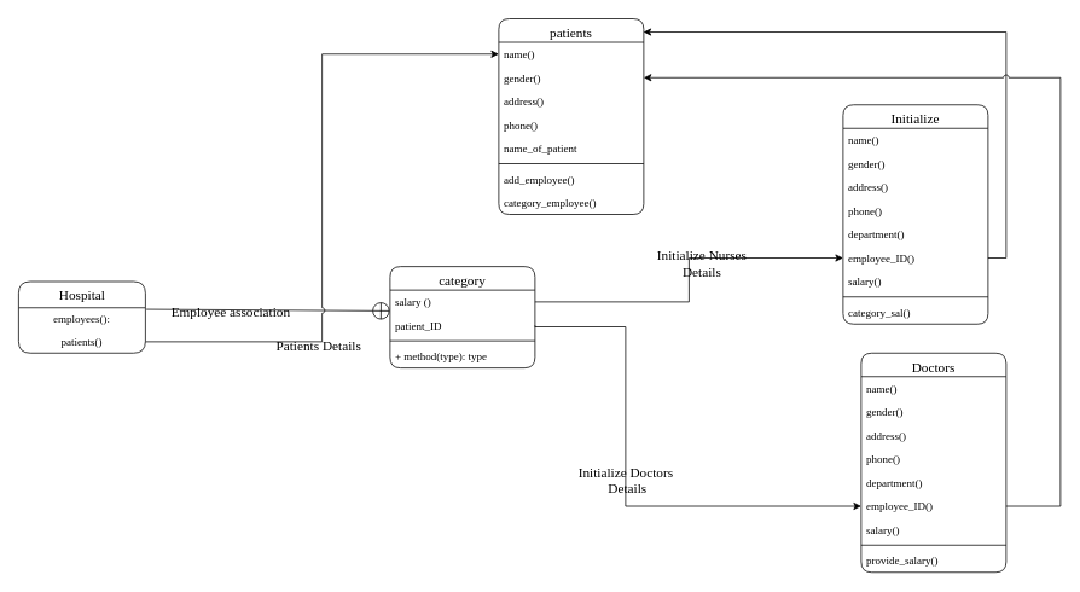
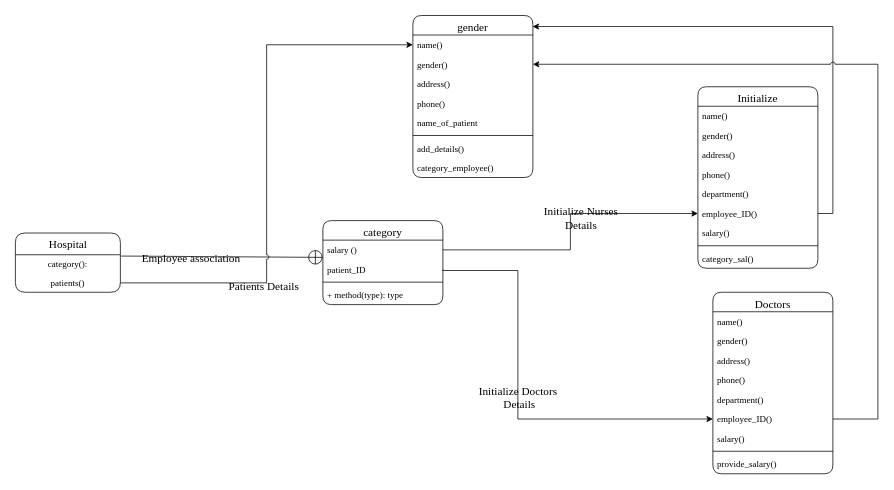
  <mxCell id="0" />
  <mxCell id="1" parent="0" />
  <mxCell id="2" value="Hospital" style="swimlane;fontStyle=0;align=center;verticalAlign=middle;childLayout=stackLayout;horizontal=1;startSize=29;horizontalStack=0;resizeParent=1;resizeParentMax=0;resizeLast=0;collapsible=0;marginBottom=0;html=1;fontSize=15;rounded=1;fontFamily=Times New Roman;labelBackgroundColor=none;" parent="1" vertex="1"><mxGeometry x="20" y="310" width="140" height="79" as="geometry" /></mxCell>
- <mxCell id="3" value="employees():" style="text;html=1;strokeColor=none;fillColor=none;align=center;verticalAlign=middle;spacingLeft=4;spacingRight=4;overflow=hidden;rotatable=0;points=[[0,0.5],[1,0.5]];portConstraint=eastwest;shadow=0;rounded=1;fontFamily=Times New Roman;labelBackgroundColor=none;fontStyle=0" parent="2" vertex="1"><mxGeometry y="29" width="140" height="25" as="geometry" /></mxCell>
+ <mxCell id="3" value="category():" style="text;html=1;strokeColor=none;fillColor=none;align=center;verticalAlign=middle;spacingLeft=4;spacingRight=4;overflow=hidden;rotatable=0;points=[[0,0.5],[1,0.5]];portConstraint=eastwest;shadow=0;rounded=1;fontFamily=Times New Roman;labelBackgroundColor=none;fontStyle=0" parent="2" vertex="1"><mxGeometry y="29" width="140" height="25" as="geometry" /></mxCell>
  <mxCell id="4" value="patients()" style="text;html=1;strokeColor=none;fillColor=none;align=center;verticalAlign=middle;spacingLeft=4;spacingRight=4;overflow=hidden;rotatable=0;points=[[0,0.5],[1,0.5]];portConstraint=eastwest;shadow=0;rounded=1;fontFamily=Times New Roman;labelBackgroundColor=none;fontStyle=0" parent="2" vertex="1"><mxGeometry y="54" width="140" height="25" as="geometry" /></mxCell>
  <mxCell id="5" value="category" style="swimlane;fontStyle=0;align=center;verticalAlign=top;childLayout=stackLayout;horizontal=1;startSize=26;horizontalStack=0;resizeParent=1;resizeParentMax=0;resizeLast=0;collapsible=1;marginBottom=0;fontSize=15;swimlaneLine=1;rounded=1;fontFamily=Times New Roman;labelBackgroundColor=none;" parent="1" vertex="1"><mxGeometry x="430" y="293.5" width="160" height="112" as="geometry" /></mxCell>
  <mxCell id="6" value="salary ()" style="text;strokeColor=none;fillColor=none;align=left;verticalAlign=top;spacingLeft=4;spacingRight=4;overflow=hidden;rotatable=0;points=[[0,0.5],[1,0.5]];portConstraint=eastwest;fontFamily=Times New Roman;labelBackgroundColor=none;fontStyle=0" parent="5" vertex="1"><mxGeometry y="26" width="160" height="26" as="geometry" /></mxCell>
  <mxCell id="7" value="patient_ID" style="text;strokeColor=none;fillColor=none;align=left;verticalAlign=top;spacingLeft=4;spacingRight=4;overflow=hidden;rotatable=0;points=[[0,0.5],[1,0.5]];portConstraint=eastwest;fontFamily=Times New Roman;labelBackgroundColor=none;fontStyle=0" parent="5" vertex="1"><mxGeometry y="52" width="160" height="26" as="geometry" /></mxCell>
  <mxCell id="8" value="" style="line;strokeWidth=1;fillColor=none;align=left;verticalAlign=middle;spacingTop=-1;spacingLeft=3;spacingRight=3;rotatable=0;labelPosition=right;points=[];portConstraint=eastwest;fontFamily=Times New Roman;labelBackgroundColor=none;fontStyle=0" parent="5" vertex="1"><mxGeometry y="78" width="160" height="8" as="geometry" /></mxCell>
  <mxCell id="9" value="+ method(type): type" style="text;strokeColor=none;fillColor=none;align=left;verticalAlign=top;spacingLeft=4;spacingRight=4;overflow=hidden;rotatable=0;points=[[0,0.5],[1,0.5]];portConstraint=eastwest;fontFamily=Times New Roman;labelBackgroundColor=none;fontStyle=0" parent="5" vertex="1"><mxGeometry y="86" width="160" height="26" as="geometry" /></mxCell>
  <mxCell id="10" value="" style="endArrow=circlePlus;startArrow=none;endFill=0;startFill=0;endSize=8;html=1;labelBackgroundColor=none;fontSize=15;exitX=1.007;exitY=0.389;exitDx=0;exitDy=0;exitPerimeter=0;entryX=0;entryY=0.885;entryDx=0;entryDy=0;entryPerimeter=0;fontFamily=Times New Roman;fontStyle=0" parent="1" source="2" target="6" edge="1"><mxGeometry width="160" relative="1" as="geometry"><mxPoint x="130" y="429" as="sourcePoint" /><mxPoint x="290" y="429" as="targetPoint" /></mxGeometry></mxCell>
  <mxCell id="11" value="Employee association" style="edgeLabel;html=1;align=center;verticalAlign=middle;resizable=0;points=[];fontSize=15;fontFamily=Times New Roman;labelBackgroundColor=none;fontStyle=0" parent="10" vertex="1" connectable="0"><mxGeometry x="-0.301" y="-1" relative="1" as="geometry"><mxPoint x="-1" as="offset" /></mxGeometry></mxCell>
  <mxCell id="12" value="Initialize" style="swimlane;fontStyle=0;align=center;verticalAlign=top;childLayout=stackLayout;horizontal=1;startSize=26;horizontalStack=0;resizeParent=1;resizeParentMax=0;resizeLast=0;collapsible=1;marginBottom=0;rounded=1;shadow=0;fontSize=15;fontFamily=Times New Roman;labelBackgroundColor=none;" parent="1" vertex="1"><mxGeometry x="930" y="115" width="160" height="242" as="geometry" /></mxCell>
  <mxCell id="13" value="name()" style="text;strokeColor=none;fillColor=none;align=left;verticalAlign=top;spacingLeft=4;spacingRight=4;overflow=hidden;rotatable=0;points=[[0,0.5],[1,0.5]];portConstraint=eastwest;fontFamily=Times New Roman;labelBackgroundColor=none;fontStyle=0" parent="12" vertex="1"><mxGeometry y="26" width="160" height="26" as="geometry" /></mxCell>
  <mxCell id="14" value="gender()" style="text;strokeColor=none;fillColor=none;align=left;verticalAlign=top;spacingLeft=4;spacingRight=4;overflow=hidden;rotatable=0;points=[[0,0.5],[1,0.5]];portConstraint=eastwest;fontFamily=Times New Roman;labelBackgroundColor=none;fontStyle=0" parent="12" vertex="1"><mxGeometry y="52" width="160" height="26" as="geometry" /></mxCell>
  <mxCell id="15" value="address()" style="text;strokeColor=none;fillColor=none;align=left;verticalAlign=top;spacingLeft=4;spacingRight=4;overflow=hidden;rotatable=0;points=[[0,0.5],[1,0.5]];portConstraint=eastwest;fontFamily=Times New Roman;labelBackgroundColor=none;fontStyle=0" parent="12" vertex="1"><mxGeometry y="78" width="160" height="26" as="geometry" /></mxCell>
  <mxCell id="16" value="phone()" style="text;strokeColor=none;fillColor=none;align=left;verticalAlign=top;spacingLeft=4;spacingRight=4;overflow=hidden;rotatable=0;points=[[0,0.5],[1,0.5]];portConstraint=eastwest;fontFamily=Times New Roman;labelBackgroundColor=none;fontStyle=0" parent="12" vertex="1"><mxGeometry y="104" width="160" height="26" as="geometry" /></mxCell>
  <mxCell id="17" value="department()" style="text;strokeColor=none;fillColor=none;align=left;verticalAlign=top;spacingLeft=4;spacingRight=4;overflow=hidden;rotatable=0;points=[[0,0.5],[1,0.5]];portConstraint=eastwest;fontFamily=Times New Roman;labelBackgroundColor=none;fontStyle=0" parent="12" vertex="1"><mxGeometry y="130" width="160" height="26" as="geometry" /></mxCell>
  <mxCell id="18" value="employee_ID()" style="text;strokeColor=none;fillColor=none;align=left;verticalAlign=top;spacingLeft=4;spacingRight=4;overflow=hidden;rotatable=0;points=[[0,0.5],[1,0.5]];portConstraint=eastwest;fontFamily=Times New Roman;labelBackgroundColor=none;fontStyle=0" parent="12" vertex="1"><mxGeometry y="156" width="160" height="26" as="geometry" /></mxCell>
  <mxCell id="19" value="salary()" style="text;strokeColor=none;fillColor=none;align=left;verticalAlign=top;spacingLeft=4;spacingRight=4;overflow=hidden;rotatable=0;points=[[0,0.5],[1,0.5]];portConstraint=eastwest;fontFamily=Times New Roman;labelBackgroundColor=none;fontStyle=0" parent="12" vertex="1"><mxGeometry y="182" width="160" height="26" as="geometry" /></mxCell>
  <mxCell id="20" value="" style="line;strokeWidth=1;fillColor=none;align=left;verticalAlign=middle;spacingTop=-1;spacingLeft=3;spacingRight=3;rotatable=0;labelPosition=right;points=[];portConstraint=eastwest;fontFamily=Times New Roman;labelBackgroundColor=none;fontStyle=0" parent="12" vertex="1"><mxGeometry y="208" width="160" height="8" as="geometry" /></mxCell>
  <mxCell id="21" value="category_sal()" style="text;strokeColor=none;fillColor=none;align=left;verticalAlign=top;spacingLeft=4;spacingRight=4;overflow=hidden;rotatable=0;points=[[0,0.5],[1,0.5]];portConstraint=eastwest;fontFamily=Times New Roman;labelBackgroundColor=none;fontStyle=0" parent="12" vertex="1"><mxGeometry y="216" width="160" height="26" as="geometry" /></mxCell>
  <mxCell id="22" value="Doctors&#10;" style="swimlane;fontStyle=0;align=center;verticalAlign=top;childLayout=stackLayout;horizontal=1;startSize=26;horizontalStack=0;resizeParent=1;resizeParentMax=0;resizeLast=0;collapsible=1;marginBottom=0;rounded=1;shadow=0;fontSize=15;fontFamily=Times New Roman;labelBackgroundColor=none;" parent="1" vertex="1"><mxGeometry x="950" y="389" width="160" height="242" as="geometry" /></mxCell>
  <mxCell id="23" value="name()" style="text;strokeColor=none;fillColor=none;align=left;verticalAlign=top;spacingLeft=4;spacingRight=4;overflow=hidden;rotatable=0;points=[[0,0.5],[1,0.5]];portConstraint=eastwest;fontFamily=Times New Roman;labelBackgroundColor=none;fontStyle=0" parent="22" vertex="1"><mxGeometry y="26" width="160" height="26" as="geometry" /></mxCell>
  <mxCell id="24" value="gender()" style="text;strokeColor=none;fillColor=none;align=left;verticalAlign=top;spacingLeft=4;spacingRight=4;overflow=hidden;rotatable=0;points=[[0,0.5],[1,0.5]];portConstraint=eastwest;fontFamily=Times New Roman;labelBackgroundColor=none;fontStyle=0" parent="22" vertex="1"><mxGeometry y="52" width="160" height="26" as="geometry" /></mxCell>
  <mxCell id="25" value="address()" style="text;strokeColor=none;fillColor=none;align=left;verticalAlign=top;spacingLeft=4;spacingRight=4;overflow=hidden;rotatable=0;points=[[0,0.5],[1,0.5]];portConstraint=eastwest;fontFamily=Times New Roman;labelBackgroundColor=none;fontStyle=0" parent="22" vertex="1"><mxGeometry y="78" width="160" height="26" as="geometry" /></mxCell>
  <mxCell id="26" value="phone()" style="text;strokeColor=none;fillColor=none;align=left;verticalAlign=top;spacingLeft=4;spacingRight=4;overflow=hidden;rotatable=0;points=[[0,0.5],[1,0.5]];portConstraint=eastwest;fontFamily=Times New Roman;labelBackgroundColor=none;fontStyle=0" parent="22" vertex="1"><mxGeometry y="104" width="160" height="26" as="geometry" /></mxCell>
  <mxCell id="27" value="department()" style="text;strokeColor=none;fillColor=none;align=left;verticalAlign=top;spacingLeft=4;spacingRight=4;overflow=hidden;rotatable=0;points=[[0,0.5],[1,0.5]];portConstraint=eastwest;fontFamily=Times New Roman;labelBackgroundColor=none;fontStyle=0" parent="22" vertex="1"><mxGeometry y="130" width="160" height="26" as="geometry" /></mxCell>
  <mxCell id="28" value="employee_ID()" style="text;strokeColor=none;fillColor=none;align=left;verticalAlign=top;spacingLeft=4;spacingRight=4;overflow=hidden;rotatable=0;points=[[0,0.5],[1,0.5]];portConstraint=eastwest;fontFamily=Times New Roman;labelBackgroundColor=none;fontStyle=0" parent="22" vertex="1"><mxGeometry y="156" width="160" height="26" as="geometry" /></mxCell>
  <mxCell id="29" value="salary()" style="text;strokeColor=none;fillColor=none;align=left;verticalAlign=top;spacingLeft=4;spacingRight=4;overflow=hidden;rotatable=0;points=[[0,0.5],[1,0.5]];portConstraint=eastwest;fontFamily=Times New Roman;labelBackgroundColor=none;fontStyle=0" parent="22" vertex="1"><mxGeometry y="182" width="160" height="26" as="geometry" /></mxCell>
  <mxCell id="30" value="" style="line;strokeWidth=1;fillColor=none;align=left;verticalAlign=middle;spacingTop=-1;spacingLeft=3;spacingRight=3;rotatable=0;labelPosition=right;points=[];portConstraint=eastwest;fontFamily=Times New Roman;labelBackgroundColor=none;fontStyle=0" parent="22" vertex="1"><mxGeometry y="208" width="160" height="8" as="geometry" /></mxCell>
  <mxCell id="31" value="provide_salary()" style="text;strokeColor=none;fillColor=none;align=left;verticalAlign=top;spacingLeft=4;spacingRight=4;overflow=hidden;rotatable=0;points=[[0,0.5],[1,0.5]];portConstraint=eastwest;fontFamily=Times New Roman;labelBackgroundColor=none;fontStyle=0" parent="22" vertex="1"><mxGeometry y="216" width="160" height="26" as="geometry" /></mxCell>
- <mxCell id="32" value="patients" style="swimlane;fontStyle=0;align=center;verticalAlign=top;childLayout=stackLayout;horizontal=1;startSize=26;horizontalStack=0;resizeParent=1;resizeParentMax=0;resizeLast=0;collapsible=1;marginBottom=0;rounded=1;shadow=0;fontSize=15;fontFamily=Times New Roman;labelBackgroundColor=none;" parent="1" vertex="1"><mxGeometry x="550" y="20" width="160" height="216" as="geometry" /></mxCell>
+ <mxCell id="32" value="gender" style="swimlane;fontStyle=0;align=center;verticalAlign=top;childLayout=stackLayout;horizontal=1;startSize=26;horizontalStack=0;resizeParent=1;resizeParentMax=0;resizeLast=0;collapsible=1;marginBottom=0;rounded=1;shadow=0;fontSize=15;fontFamily=Times New Roman;labelBackgroundColor=none;" parent="1" vertex="1"><mxGeometry x="550" y="20" width="160" height="216" as="geometry" /></mxCell>
  <mxCell id="33" value="name()" style="text;strokeColor=none;fillColor=none;align=left;verticalAlign=top;spacingLeft=4;spacingRight=4;overflow=hidden;rotatable=0;points=[[0,0.5],[1,0.5]];portConstraint=eastwest;fontFamily=Times New Roman;labelBackgroundColor=none;fontStyle=0" parent="32" vertex="1"><mxGeometry y="26" width="160" height="26" as="geometry" /></mxCell>
  <mxCell id="34" value="gender()" style="text;strokeColor=none;fillColor=none;align=left;verticalAlign=top;spacingLeft=4;spacingRight=4;overflow=hidden;rotatable=0;points=[[0,0.5],[1,0.5]];portConstraint=eastwest;fontFamily=Times New Roman;labelBackgroundColor=none;fontStyle=0" parent="32" vertex="1"><mxGeometry y="52" width="160" height="26" as="geometry" /></mxCell>
  <mxCell id="35" value="address()" style="text;strokeColor=none;fillColor=none;align=left;verticalAlign=top;spacingLeft=4;spacingRight=4;overflow=hidden;rotatable=0;points=[[0,0.5],[1,0.5]];portConstraint=eastwest;fontFamily=Times New Roman;labelBackgroundColor=none;fontStyle=0" parent="32" vertex="1"><mxGeometry y="78" width="160" height="26" as="geometry" /></mxCell>
  <mxCell id="36" value="phone()" style="text;strokeColor=none;fillColor=none;align=left;verticalAlign=top;spacingLeft=4;spacingRight=4;overflow=hidden;rotatable=0;points=[[0,0.5],[1,0.5]];portConstraint=eastwest;fontFamily=Times New Roman;labelBackgroundColor=none;fontStyle=0" parent="32" vertex="1"><mxGeometry y="104" width="160" height="26" as="geometry" /></mxCell>
  <mxCell id="37" value="name_of_patient" style="text;strokeColor=none;fillColor=none;align=left;verticalAlign=top;spacingLeft=4;spacingRight=4;overflow=hidden;rotatable=0;points=[[0,0.5],[1,0.5]];portConstraint=eastwest;fontFamily=Times New Roman;labelBackgroundColor=none;fontStyle=0" parent="32" vertex="1"><mxGeometry y="130" width="160" height="26" as="geometry" /></mxCell>
  <mxCell id="38" value="" style="line;strokeWidth=1;fillColor=none;align=left;verticalAlign=middle;spacingTop=-1;spacingLeft=3;spacingRight=3;rotatable=0;labelPosition=right;points=[];portConstraint=eastwest;fontFamily=Times New Roman;labelBackgroundColor=none;fontStyle=0" parent="32" vertex="1"><mxGeometry y="156" width="160" height="8" as="geometry" /></mxCell>
- <mxCell id="39" value="add_employee()" style="text;strokeColor=none;fillColor=none;align=left;verticalAlign=top;spacingLeft=4;spacingRight=4;overflow=hidden;rotatable=0;points=[[0,0.5],[1,0.5]];portConstraint=eastwest;fontFamily=Times New Roman;labelBackgroundColor=none;fontStyle=0" parent="32" vertex="1"><mxGeometry y="164" width="160" height="26" as="geometry" /></mxCell>
+ <mxCell id="39" value="add_details()" style="text;strokeColor=none;fillColor=none;align=left;verticalAlign=top;spacingLeft=4;spacingRight=4;overflow=hidden;rotatable=0;points=[[0,0.5],[1,0.5]];portConstraint=eastwest;fontFamily=Times New Roman;labelBackgroundColor=none;fontStyle=0" parent="32" vertex="1"><mxGeometry y="164" width="160" height="26" as="geometry" /></mxCell>
  <mxCell id="40" value="category_employee()" style="text;strokeColor=none;fillColor=none;align=left;verticalAlign=top;spacingLeft=4;spacingRight=4;overflow=hidden;rotatable=0;points=[[0,0.5],[1,0.5]];portConstraint=eastwest;fontFamily=Times New Roman;labelBackgroundColor=none;fontStyle=0" parent="32" vertex="1"><mxGeometry y="190" width="160" height="26" as="geometry" /></mxCell>
  <mxCell id="41" style="edgeStyle=orthogonalEdgeStyle;rounded=0;orthogonalLoop=1;jettySize=auto;html=1;exitX=1;exitY=0.5;exitDx=0;exitDy=0;entryX=0;entryY=0.5;entryDx=0;entryDy=0;fontSize=15;jumpStyle=arc;fontFamily=Times New Roman;labelBackgroundColor=none;fontStyle=0" parent="1" source="4" target="33" edge="1"><mxGeometry relative="1" as="geometry" /></mxCell>
  <mxCell id="42" value="Patients Details" style="edgeLabel;html=1;align=center;verticalAlign=middle;resizable=0;points=[];fontSize=15;fontFamily=Times New Roman;labelBackgroundColor=none;fontStyle=0" parent="41" vertex="1" connectable="0"><mxGeometry x="-0.253" y="5" relative="1" as="geometry"><mxPoint y="72" as="offset" /></mxGeometry></mxCell>
  <mxCell id="43" style="edgeStyle=orthogonalEdgeStyle;rounded=0;orthogonalLoop=1;jettySize=auto;html=1;exitX=1;exitY=0.5;exitDx=0;exitDy=0;entryX=0;entryY=0.5;entryDx=0;entryDy=0;fontSize=15;fontFamily=Times New Roman;labelBackgroundColor=none;fontStyle=0" parent="1" source="6" target="18" edge="1"><mxGeometry relative="1" as="geometry" /></mxCell>
  <mxCell id="44" value="Initialize Nurses &lt;br&gt;Details" style="edgeLabel;html=1;align=center;verticalAlign=middle;resizable=0;points=[];fontSize=15;fontFamily=Times New Roman;labelBackgroundColor=none;fontStyle=0" parent="43" vertex="1" connectable="0"><mxGeometry x="0.196" y="-5" relative="1" as="geometry"><mxPoint as="offset" /></mxGeometry></mxCell>
  <mxCell id="45" style="edgeStyle=orthogonalEdgeStyle;rounded=0;orthogonalLoop=1;jettySize=auto;html=1;exitX=1;exitY=0.5;exitDx=0;exitDy=0;entryX=0;entryY=0.5;entryDx=0;entryDy=0;fontSize=15;fontFamily=Times New Roman;labelBackgroundColor=none;fontStyle=0" parent="1" source="7" target="28" edge="1"><mxGeometry relative="1" as="geometry"><Array as="points"><mxPoint x="590" y="360" /><mxPoint x="690" y="360" /><mxPoint x="690" y="558" /></Array></mxGeometry></mxCell>
  <mxCell id="46" value="Initialize Doctors&lt;br&gt;&amp;nbsp;Details" style="edgeLabel;html=1;align=center;verticalAlign=middle;resizable=0;points=[];fontSize=15;fontFamily=Times New Roman;labelBackgroundColor=none;fontStyle=0" parent="45" vertex="1" connectable="0"><mxGeometry x="-0.035" y="-1" relative="1" as="geometry"><mxPoint as="offset" /></mxGeometry></mxCell>
  <mxCell id="47" style="edgeStyle=orthogonalEdgeStyle;rounded=0;jumpStyle=arc;orthogonalLoop=1;jettySize=auto;html=1;exitX=1;exitY=0.5;exitDx=0;exitDy=0;entryX=0.998;entryY=0.068;entryDx=0;entryDy=0;entryPerimeter=0;fontSize=15;fontFamily=Times New Roman;labelBackgroundColor=none;fontStyle=0" parent="1" source="18" target="32" edge="1"><mxGeometry relative="1" as="geometry" /></mxCell>
  <mxCell id="48" style="edgeStyle=orthogonalEdgeStyle;rounded=0;jumpStyle=arc;orthogonalLoop=1;jettySize=auto;html=1;exitX=1;exitY=0.5;exitDx=0;exitDy=0;fontSize=15;fontFamily=Times New Roman;labelBackgroundColor=none;fontStyle=0" parent="1" source="28" target="34" edge="1"><mxGeometry relative="1" as="geometry"><Array as="points"><mxPoint x="1170" y="558" /><mxPoint x="1170" y="85" /></Array></mxGeometry></mxCell>
